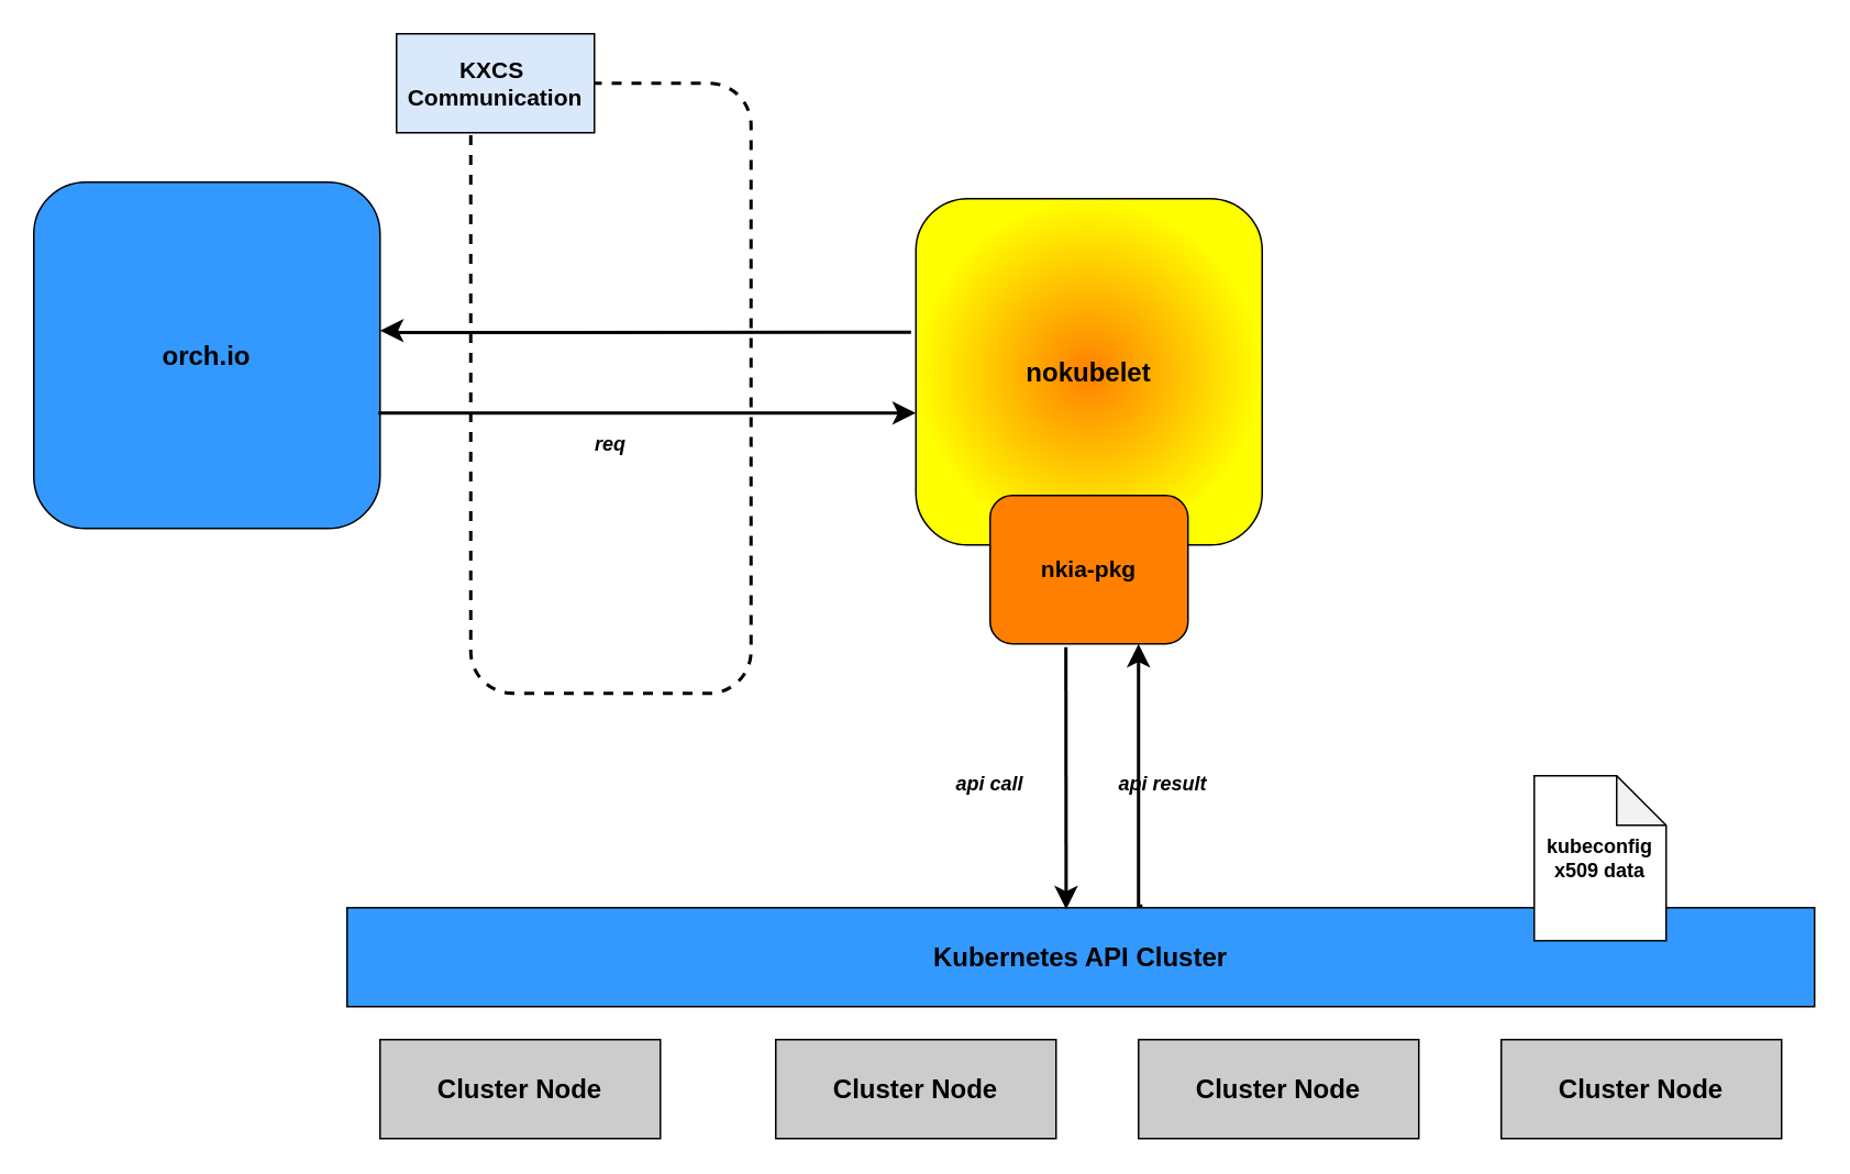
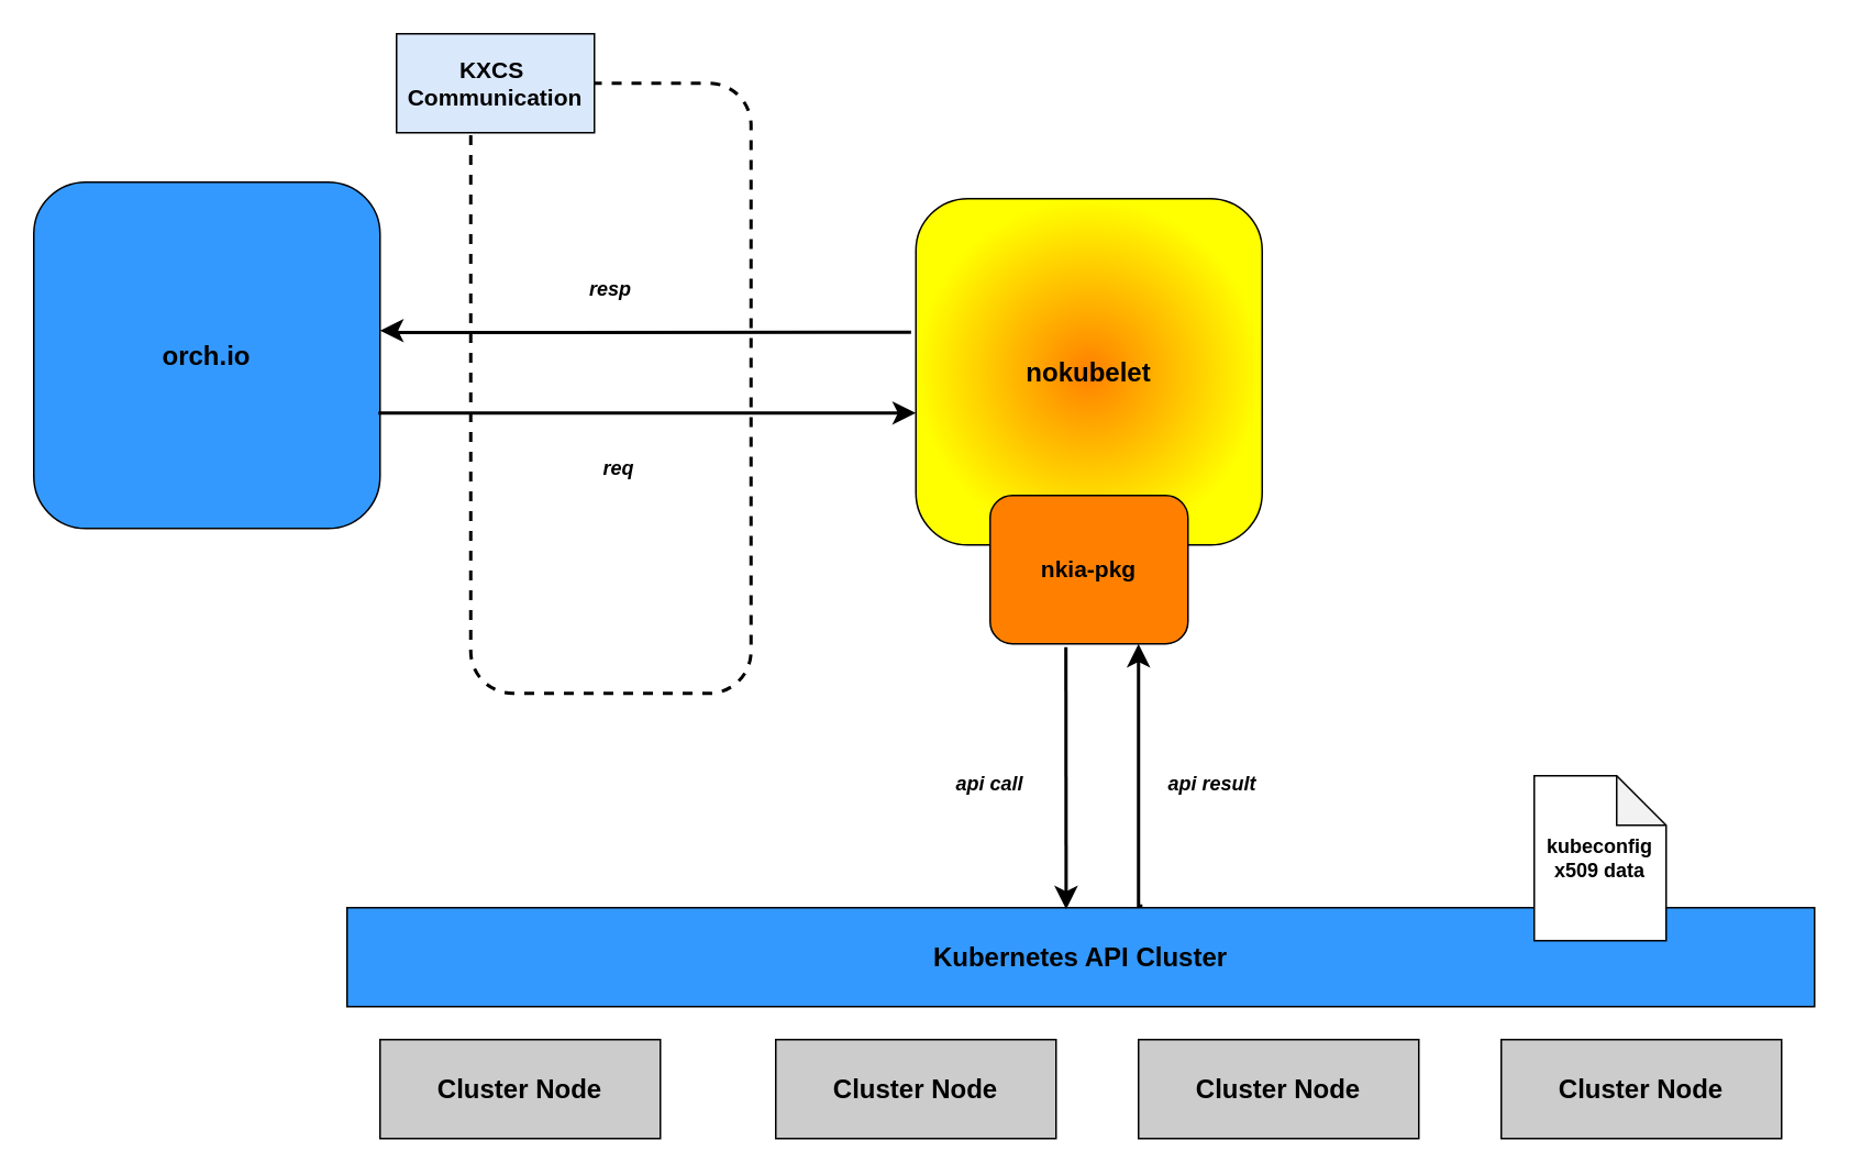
  <mxCell id="0" />
  <mxCell id="1" parent="0" />
  <mxCell id="2" value="Kubernetes API Cluster" style="rounded=0;whiteSpace=wrap;html=1;fontStyle=1;fontSize=16;fillColor=#3399FF;" parent="1" vertex="1"><mxGeometry x="210" y="550" width="890" height="60" as="geometry" /></mxCell>
  <mxCell id="3" value="Cluster Node" style="rounded=0;whiteSpace=wrap;html=1;fontStyle=1;fontSize=16;fillColor=#CCCCCC;" parent="1" vertex="1"><mxGeometry x="230" y="630" width="170" height="60" as="geometry" /></mxCell>
  <mxCell id="4" value="Cluster Node" style="rounded=0;whiteSpace=wrap;html=1;fontStyle=1;fontSize=16;fillColor=#CCCCCC;" parent="1" vertex="1"><mxGeometry x="470" y="630" width="170" height="60" as="geometry" /></mxCell>
  <mxCell id="5" value="Cluster Node" style="rounded=0;whiteSpace=wrap;html=1;fontStyle=1;fontSize=16;fillColor=#CCCCCC;" parent="1" vertex="1"><mxGeometry x="690" y="630" width="170" height="60" as="geometry" /></mxCell>
  <mxCell id="6" value="Cluster Node" style="rounded=0;whiteSpace=wrap;html=1;fontStyle=1;fontSize=16;fillColor=#CCCCCC;" parent="1" vertex="1"><mxGeometry x="910" y="630" width="170" height="60" as="geometry" /></mxCell>
  <mxCell id="7" value="nokubelet" style="rounded=1;whiteSpace=wrap;html=1;fontStyle=1;fontSize=16;fillColor=#FF8000;gradientColor=#FFFF00;gradientDirection=radial;" parent="1" vertex="1"><mxGeometry x="555" y="120" width="210" height="210" as="geometry" /></mxCell>
  <mxCell id="8" value="orch.io" style="rounded=1;whiteSpace=wrap;html=1;fontStyle=1;fontSize=16;fillColor=#3399FF;" parent="1" vertex="1"><mxGeometry x="20" y="110" width="210" height="210" as="geometry" /></mxCell>
  <mxCell id="9" value="nkia-pkg" style="rounded=1;whiteSpace=wrap;html=1;fillColor=#FF8000;fontStyle=1;fontSize=14;" vertex="1" parent="1"><mxGeometry x="600" y="300" width="120" height="90" as="geometry" /></mxCell>
  <mxCell id="10" value="" style="edgeStyle=segmentEdgeStyle;endArrow=classic;html=1;curved=0;rounded=0;endSize=8;startSize=8;strokeWidth=2;" edge="1" parent="1"><mxGeometry width="50" height="50" relative="1" as="geometry"><mxPoint x="229" y="250" as="sourcePoint" /><mxPoint x="555" y="250" as="targetPoint" /><Array as="points"><mxPoint x="229" y="250" /><mxPoint x="555" y="250" /></Array></mxGeometry></mxCell>
  <mxCell id="11" value="" style="edgeStyle=segmentEdgeStyle;endArrow=classic;html=1;curved=0;rounded=0;endSize=8;startSize=8;exitX=-0.014;exitY=0.386;exitDx=0;exitDy=0;exitPerimeter=0;fontStyle=1;strokeWidth=2;" edge="1" parent="1" source="7"><mxGeometry width="50" height="50" relative="1" as="geometry"><mxPoint x="610" y="290" as="sourcePoint" /><mxPoint x="230" y="200" as="targetPoint" /><Array as="points"><mxPoint x="240" y="201" /><mxPoint x="240" y="200" /></Array></mxGeometry></mxCell>
  <mxCell id="12" value="" style="edgeStyle=segmentEdgeStyle;endArrow=classic;html=1;curved=0;rounded=0;endSize=8;startSize=8;exitX=0.383;exitY=1.022;exitDx=0;exitDy=0;exitPerimeter=0;entryX=0.49;entryY=0.017;entryDx=0;entryDy=0;entryPerimeter=0;strokeWidth=2;" edge="1" parent="1" source="9" target="2"><mxGeometry width="50" height="50" relative="1" as="geometry"><mxPoint x="570" y="380" as="sourcePoint" /><mxPoint x="620" y="330" as="targetPoint" /></mxGeometry></mxCell>
  <mxCell id="13" value="" style="edgeStyle=segmentEdgeStyle;endArrow=classic;html=1;curved=0;rounded=0;endSize=8;startSize=8;entryX=0.75;entryY=1;entryDx=0;entryDy=0;exitX=0.542;exitY=-0.017;exitDx=0;exitDy=0;exitPerimeter=0;strokeWidth=2;" edge="1" parent="1" source="2" target="9"><mxGeometry width="50" height="50" relative="1" as="geometry"><mxPoint x="570" y="380" as="sourcePoint" /><mxPoint x="620" y="330" as="targetPoint" /></mxGeometry></mxCell>
- <mxCell id="15" value="req" style="text;html=1;align=center;verticalAlign=middle;whiteSpace=wrap;rounded=0;fontStyle=3" vertex="1" parent="1"><mxGeometry x="340" y="254" width="60" height="30" as="geometry" /></mxCell>
+ <mxCell id="14" value="resp" style="text;html=1;align=center;verticalAlign=middle;whiteSpace=wrap;rounded=0;fontStyle=3" vertex="1" parent="1"><mxGeometry x="340" y="160" width="60" height="30" as="geometry" /></mxCell>
+ <mxCell id="15" value="req" style="text;html=1;align=center;verticalAlign=middle;whiteSpace=wrap;rounded=0;fontStyle=3" vertex="1" parent="1"><mxGeometry x="345" y="269" width="60" height="30" as="geometry" /></mxCell>
  <mxCell id="16" value="" style="rounded=1;whiteSpace=wrap;html=1;fillColor=none;dashed=1;strokeWidth=2;" vertex="1" parent="1"><mxGeometry x="285" y="50" width="170" height="370" as="geometry" /></mxCell>
  <mxCell id="17" value="KXCS&amp;nbsp;&lt;div&gt;Communication&lt;/div&gt;" style="rounded=0;whiteSpace=wrap;html=1;fontStyle=1;fontSize=14;fillColor=#dae8fc;" vertex="1" parent="1"><mxGeometry x="240" y="20" width="120" height="60" as="geometry" /></mxCell>
  <mxCell id="18" value="api call" style="text;html=1;align=center;verticalAlign=middle;whiteSpace=wrap;rounded=0;fontStyle=3" vertex="1" parent="1"><mxGeometry x="570" y="460" width="60" height="30" as="geometry" /></mxCell>
- <mxCell id="19" value="api result" style="text;html=1;align=center;verticalAlign=middle;whiteSpace=wrap;rounded=0;fontStyle=3" vertex="1" parent="1"><mxGeometry x="675" y="460" width="60" height="30" as="geometry" /></mxCell>
+ <mxCell id="19" value="api result" style="text;html=1;align=center;verticalAlign=middle;whiteSpace=wrap;rounded=0;fontStyle=3" vertex="1" parent="1"><mxGeometry x="705" y="460" width="60" height="30" as="geometry" /></mxCell>
  <mxCell id="20" value="kubeconfig&lt;div&gt;x509 data&lt;/div&gt;" style="shape=note;whiteSpace=wrap;html=1;backgroundOutline=1;darkOpacity=0.05;fontStyle=1" vertex="1" parent="1"><mxGeometry x="930" y="470" width="80" height="100" as="geometry" /></mxCell>
